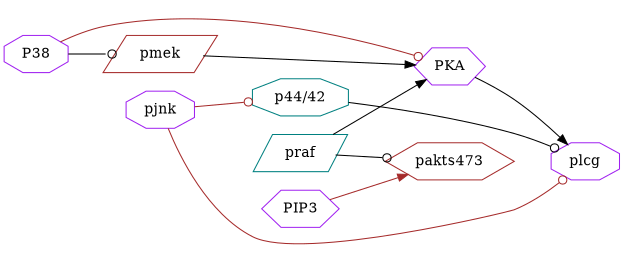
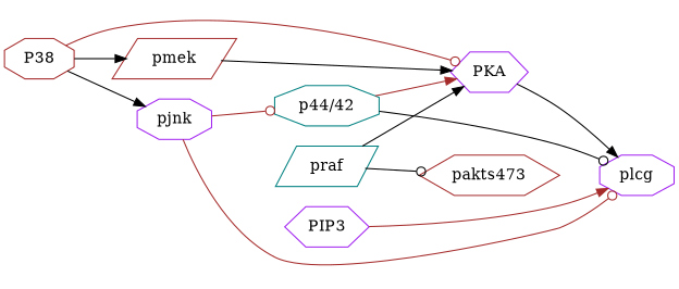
  strict digraph {
    fontname="DejaVu Serif"
    rankdir=LR
    node [color=purple fontname="DejaVu Serif" shape=octagon]
    edge [arrowhead=normal color=black fontname="DejaVu Serif" weight=1]
    praf [color=teal shape=parallelogram]
    pakts473 [color=brown shape=hexagon]
    PKA [shape=hexagon]
    plcg
    pmek [color=brown shape=parallelogram]
    PIP3 [shape=hexagon]
    "p44/42" [color=teal]
-   P38
+   P38 [color=brown]
    pjnk
    praf -> pakts473 [arrowhead=odot]
    praf -> PKA
    PKA -> plcg
    pmek -> PKA
-   PIP3 -> pakts473 [color=brown]
+   PIP3 -> plcg [color=brown]
+   "p44/42" -> PKA [color=brown]
    "p44/42" -> plcg [arrowhead=odot]
    P38 -> PKA [arrowhead=odot color=brown]
-   P38 -> pmek [arrowhead=odot]
+   P38 -> pmek
+   P38 -> pjnk
    pjnk -> plcg [arrowhead=odot color=brown]
    pjnk -> "p44/42" [arrowhead=odot color=brown]
  }
